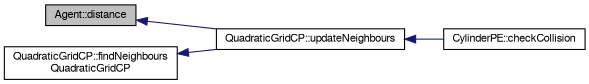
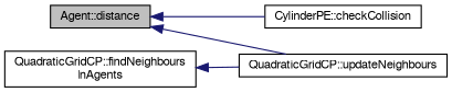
  digraph {
    rankdir=LR
    node [color=black fillcolor=white fontname=FreeSans fontsize=10 shape=record style=filled]
    edge [color=midnightblue dir=back fontname=FreeSans fontsize=10 labelfontname=FreeSans labelfontsize=10 style=solid]
    n1 [fillcolor=grey75 fontcolor=black height=0.2 label="Agent::distance" width=0.4]
    n2 [height=0.2 label="CylinderPE::checkCollision" width=0.4]
    n3 [height=0.2 label="QuadraticGridCP::updateNeighbours" width=0.4]
-   n4 [height=0.2 label="QuadraticGridCP::findNeighbours\lQuadraticGridCP" width=0.4]
-   n3 -> n2
+   n4 [height=0.2 label="QuadraticGridCP::findNeighbours\lInAgents" width=0.4]
+   n1 -> n2
    n1 -> n3
    n4 -> n3
  }
